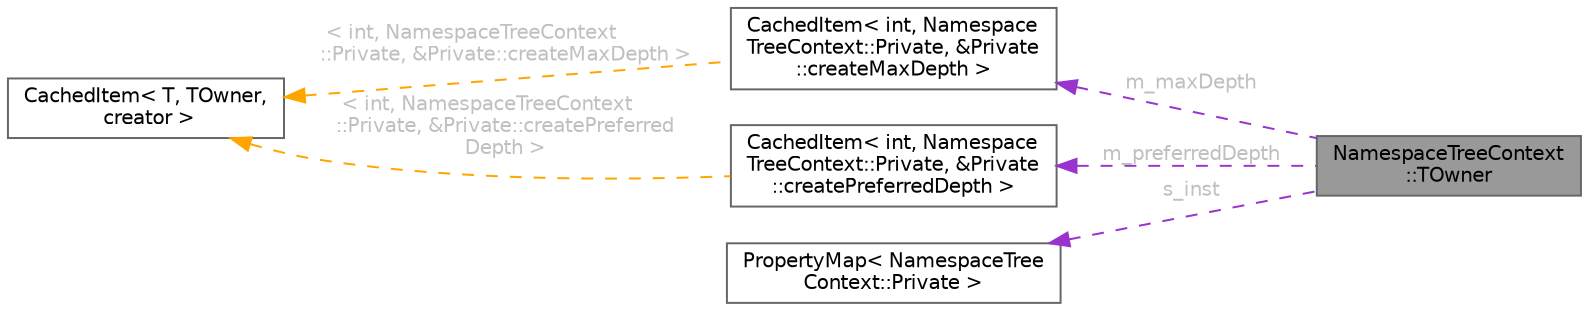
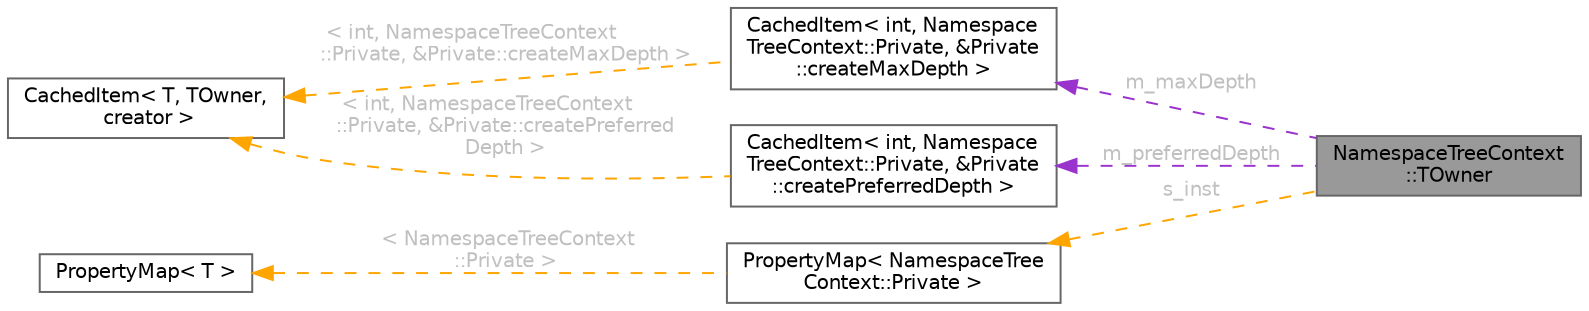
  digraph {
    rankdir=LR
    node [color=gray40 fillcolor=white fontname=Helvetica fontsize=10 shape=box style=filled]
    edge [color=darkorchid3 dir=back fontcolor=grey fontname=Helvetica fontsize=10 labelfontname=Helvetica labelfontsize=10 style=dashed]
    n1 [fillcolor=grey60 fontcolor=black height=0.2 label="NamespaceTreeContext\l::TOwner" width=0.4]
    n2 [height=0.2 label="CachedItem\< int, Namespace\lTreeContext::Private, &Private\l::createMaxDepth \>" width=0.4]
    n3 [height=0.2 label="CachedItem\< T, TOwner,\l creator \>" width=0.4]
    n4 [height=0.2 label="CachedItem\< int, Namespace\lTreeContext::Private, &Private\l::createPreferredDepth \>" width=0.4]
    n5 [height=0.2 label="PropertyMap\< NamespaceTree\lContext::Private \>" width=0.4]
+   n6 [height=0.2 label="PropertyMap\< T \>" width=0.4]
    n2 -> n1 [label=" m_maxDepth"]
    n3 -> n2 [color=orange label=" \< int, NamespaceTreeContext\l::Private, &Private::createMaxDepth \>"]
    n3 -> n4 [color=orange label=" \< int, NamespaceTreeContext\l::Private, &Private::createPreferred\lDepth \>"]
    n4 -> n1 [label=" m_preferredDepth"]
-   n5 -> n1 [label=" s_inst"]
+   n5 -> n1 [color=orange label=" s_inst"]
+   n6 -> n5 [color=orange label=" \< NamespaceTreeContext\l::Private \>"]
  }
